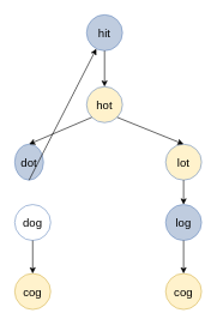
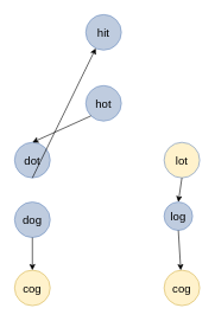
  <mxCell id="0" />
  <mxCell id="1" parent="0" />
  <mxCell id="2" value="hit" style="ellipse;aspect=fixed;fillColor=#bfccdf;strokeColor=#6c8ebf;align=center;spacing=0;fontSize=16;" vertex="1" parent="1"><mxGeometry x="120" y="20" width="50" height="50" as="geometry" /></mxCell>
- <mxCell id="3" value="" style="endArrow=classic;html=1;rounded=0;exitX=0.5;exitY=1;exitDx=0;exitDy=0;entryX=0.5;entryY=0;entryDx=0;entryDy=0;" edge="1" parent="1" source="2" target="5"><mxGeometry width="50" height="50" relative="1" as="geometry"><mxPoint x="190" y="300" as="sourcePoint" /><mxPoint x="-140" y="130" as="targetPoint" /></mxGeometry></mxCell>
  <mxCell id="4" value="cog" style="ellipse;aspect=fixed;fillColor=#fff2cc;strokeColor=#d6b656;align=center;spacing=0;fontSize=16;" vertex="1" parent="1"><mxGeometry x="20" y="380" width="50" height="50" as="geometry" /></mxCell>
- <mxCell id="5" value="hot" style="ellipse;aspect=fixed;fillColor=#fff2cc;strokeColor=#6c8ebf;align=center;spacing=0;fontSize=16;" vertex="1" parent="1"><mxGeometry x="120" y="120" width="50" height="50" as="geometry" /></mxCell>
- <mxCell id="6" value="dot" style="ellipse;aspect=fixed;fillColor=#bfccdf;strokeColor=#6c8ebf;align=center;spacing=0;fontSize=16;" vertex="1" parent="1"><mxGeometry x="20" y="200" width="40" height="50" as="geometry" /></mxCell>
+ <mxCell id="5" value="hot" style="ellipse;aspect=fixed;fillColor=#bfccdf;strokeColor=#6c8ebf;align=center;spacing=0;fontSize=16;" vertex="1" parent="1"><mxGeometry x="120" y="120" width="50" height="50" as="geometry" /></mxCell>
+ <mxCell id="6" value="dot" style="ellipse;aspect=fixed;fillColor=#bfccdf;strokeColor=#6c8ebf;align=center;spacing=0;fontSize=16;" vertex="1" parent="1"><mxGeometry x="20" y="200" width="50" height="50" as="geometry" /></mxCell>
  <mxCell id="7" value="lot" style="ellipse;aspect=fixed;fillColor=#fff2cc;strokeColor=#6c8ebf;align=center;spacing=0;fontSize=16;" vertex="1" parent="1"><mxGeometry x="230" y="200" width="50" height="50" as="geometry" /></mxCell>
  <mxCell id="8" value="" style="endArrow=classic;html=1;rounded=0;entryX=0.5;entryY=0;entryDx=0;entryDy=0;exitX=0;exitY=1;exitDx=0;exitDy=0;" edge="1" parent="1" source="5" target="6"><mxGeometry width="50" height="50" relative="1" as="geometry"><mxPoint x="-270" y="180" as="sourcePoint" /><mxPoint x="-220" y="130" as="targetPoint" /></mxGeometry></mxCell>
- <mxCell id="9" value="" style="endArrow=classic;html=1;rounded=0;exitX=1;exitY=1;exitDx=0;exitDy=0;entryX=0.5;entryY=0;entryDx=0;entryDy=0;" edge="1" parent="1" source="5" target="7"><mxGeometry width="50" height="50" relative="1" as="geometry"><mxPoint x="-70" y="210" as="sourcePoint" /><mxPoint x="-20" y="160" as="targetPoint" /></mxGeometry></mxCell>
- <mxCell id="10" value="dog" style="ellipse;aspect=fixed;fillColor=#ffffff;strokeColor=#6c8ebf;align=center;spacing=0;fontSize=16;" vertex="1" parent="1"><mxGeometry x="20" y="284" width="50" height="50" as="geometry" /></mxCell>
+ <mxCell id="10" value="dog" style="ellipse;aspect=fixed;fillColor=#bfccdf;strokeColor=#6c8ebf;align=center;spacing=0;fontSize=16;" vertex="1" parent="1"><mxGeometry x="20" y="284" width="50" height="50" as="geometry" /></mxCell>
  <mxCell id="11" value="" style="endArrow=classic;html=1;rounded=0;exitX=0.5;exitY=1;exitDx=0;exitDy=0;" edge="1" parent="1" source="6" target="2"><mxGeometry width="50" height="50" relative="1" as="geometry"><mxPoint x="-210" y="350" as="sourcePoint" /><mxPoint x="-160" y="300" as="targetPoint" /></mxGeometry></mxCell>
- <mxCell id="12" value="log" style="ellipse;aspect=fixed;fillColor=#bfccdf;strokeColor=#6c8ebf;align=center;spacing=0;fontSize=16;" vertex="1" parent="1"><mxGeometry x="230" y="284" width="50" height="50" as="geometry" /></mxCell>
+ <mxCell id="12" value="log" style="ellipse;aspect=fixed;fillColor=#bfccdf;strokeColor=#6c8ebf;align=center;spacing=0;fontSize=16;" vertex="1" parent="1"><mxGeometry x="230" y="284" width="40" height="40" as="geometry" /></mxCell>
  <mxCell id="13" value="" style="endArrow=classic;html=1;rounded=0;exitX=0.5;exitY=1;exitDx=0;exitDy=0;entryX=0.5;entryY=0;entryDx=0;entryDy=0;" edge="1" parent="1" source="7" target="12"><mxGeometry width="50" height="50" relative="1" as="geometry"><mxPoint x="-50" y="350" as="sourcePoint" /><mxPoint x="0" y="300" as="targetPoint" /></mxGeometry></mxCell>
  <mxCell id="14" value="" style="endArrow=classic;html=1;rounded=0;exitX=0.5;exitY=1;exitDx=0;exitDy=0;entryX=0.5;entryY=0;entryDx=0;entryDy=0;" edge="1" parent="1" source="10" target="4"><mxGeometry width="50" height="50" relative="1" as="geometry"><mxPoint x="-260" y="450" as="sourcePoint" /><mxPoint x="-210" y="400" as="targetPoint" /></mxGeometry></mxCell>
  <mxCell id="15" value="cog" style="ellipse;aspect=fixed;fillColor=#fff2cc;strokeColor=#d6b656;align=center;spacing=0;fontSize=16;" vertex="1" parent="1"><mxGeometry x="230" y="380" width="50" height="50" as="geometry" /></mxCell>
  <mxCell id="16" value="" style="endArrow=classic;html=1;rounded=0;exitX=0.5;exitY=1;exitDx=0;exitDy=0;" edge="1" parent="1" source="12" target="15"><mxGeometry width="50" height="50" relative="1" as="geometry"><mxPoint x="-30" y="440" as="sourcePoint" /><mxPoint x="20" y="390" as="targetPoint" /></mxGeometry></mxCell>
